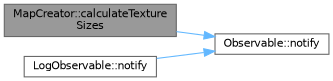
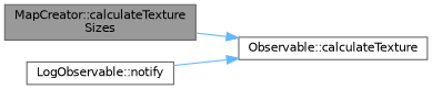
  digraph {
    rankdir=LR
    node [color=grey40 fillcolor=white fontname=Helvetica fontsize=10 shape=box style=filled]
    edge [color=steelblue1 fontname=Helvetica fontsize=10 labelfontname=Helvetica labelfontsize=10 style=solid]
    n1 [color=gray40 fillcolor=grey60 fontcolor=black height=0.2 label="MapCreator::calculateTexture\lSizes" width=0.4]
-   n2 [height=0.2 label="Observable::notify" width=0.4]
+   n2 [height=0.2 label="Observable::calculateTexture" width=0.4]
    n3 [height=0.2 label="LogObservable::notify" width=0.4]
    n1 -> n2
    n3 -> n2
  }
